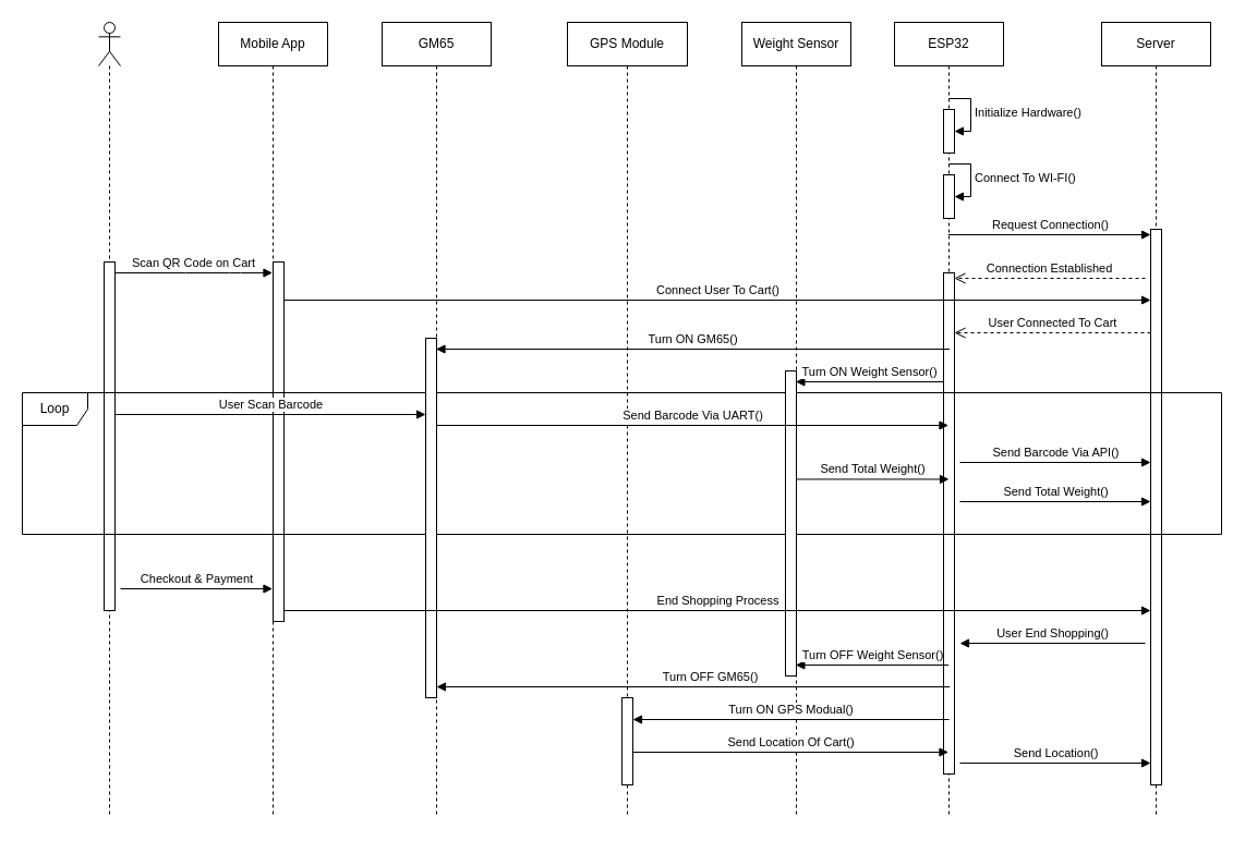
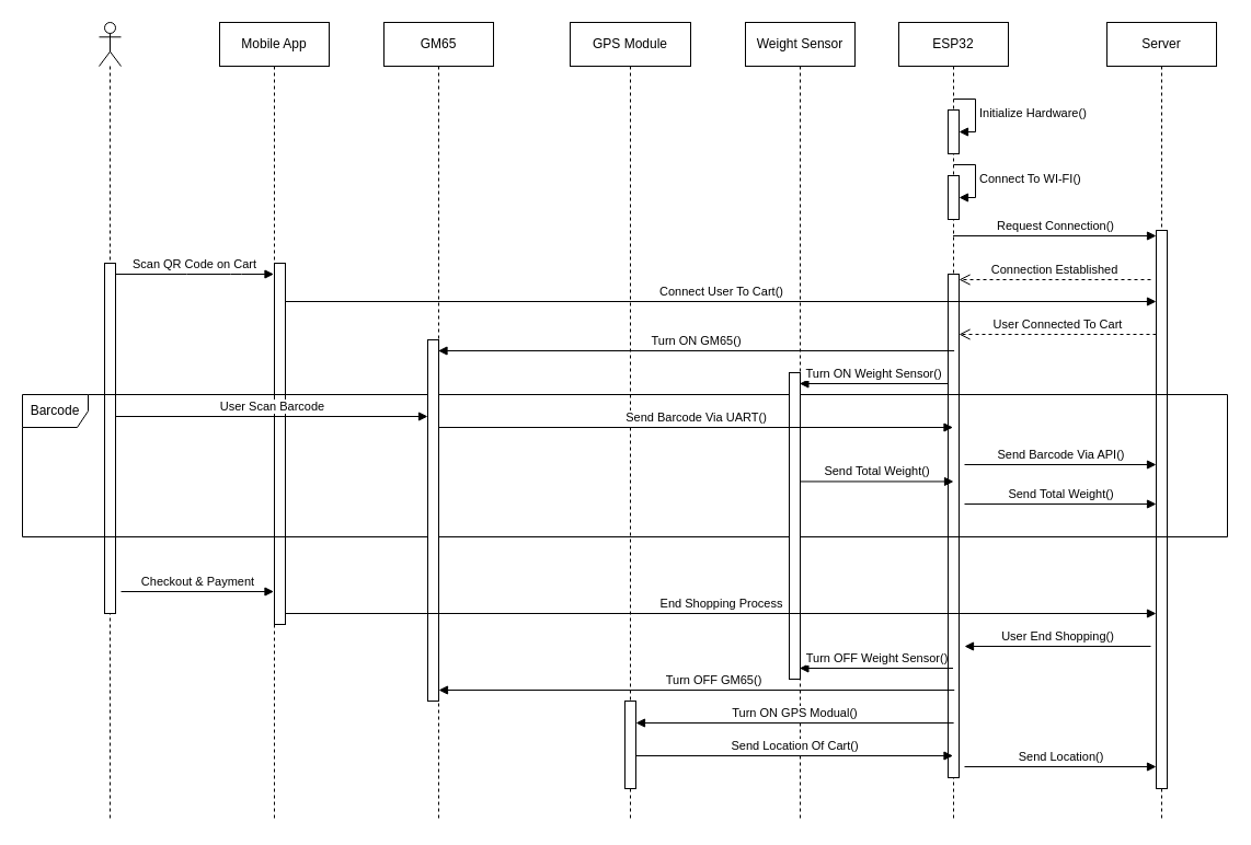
  <mxCell id="0" />
  <mxCell id="1" parent="0" />
  <mxCell id="2" value="Mobile App" style="shape=umlLifeline;perimeter=lifelinePerimeter;whiteSpace=wrap;html=1;container=0;dropTarget=0;collapsible=0;recursiveResize=0;outlineConnect=0;portConstraint=eastwest;newEdgeStyle={&quot;edgeStyle&quot;:&quot;elbowEdgeStyle&quot;,&quot;elbow&quot;:&quot;vertical&quot;,&quot;curved&quot;:0,&quot;rounded&quot;:0};" parent="1" vertex="1"><mxGeometry x="200" y="20" width="100" height="730" as="geometry" /></mxCell>
  <mxCell id="3" value="" style="html=1;points=[[0,0,0,0,5],[0,1,0,0,-5],[1,0,0,0,5],[1,1,0,0,-5]];perimeter=orthogonalPerimeter;outlineConnect=0;targetShapes=umlLifeline;portConstraint=eastwest;newEdgeStyle={&quot;curved&quot;:0,&quot;rounded&quot;:0};" parent="2" vertex="1"><mxGeometry x="50" y="220" width="10" height="330" as="geometry" /></mxCell>
  <mxCell id="4" value="Server" style="shape=umlLifeline;perimeter=lifelinePerimeter;whiteSpace=wrap;html=1;container=0;dropTarget=0;collapsible=0;recursiveResize=0;outlineConnect=0;portConstraint=eastwest;newEdgeStyle={&quot;edgeStyle&quot;:&quot;elbowEdgeStyle&quot;,&quot;elbow&quot;:&quot;vertical&quot;,&quot;curved&quot;:0,&quot;rounded&quot;:0};size=40;" parent="1" vertex="1"><mxGeometry x="1010" y="20" width="100" height="730" as="geometry" /></mxCell>
  <mxCell id="5" value="" style="html=1;points=[[0,0,0,0,5],[0,1,0,0,-5],[1,0,0,0,5],[1,1,0,0,-5]];perimeter=orthogonalPerimeter;outlineConnect=0;targetShapes=umlLifeline;portConstraint=eastwest;newEdgeStyle={&quot;curved&quot;:0,&quot;rounded&quot;:0};" parent="4" vertex="1"><mxGeometry x="45" y="190" width="10" height="510" as="geometry" /></mxCell>
  <mxCell id="6" value="" style="shape=umlLifeline;perimeter=lifelinePerimeter;whiteSpace=wrap;html=1;container=1;dropTarget=0;collapsible=0;recursiveResize=0;outlineConnect=0;portConstraint=eastwest;newEdgeStyle={&quot;curved&quot;:0,&quot;rounded&quot;:0};participant=umlActor;" parent="1" vertex="1"><mxGeometry x="90" y="20" width="20" height="730" as="geometry" /></mxCell>
  <mxCell id="7" value="" style="html=1;points=[[0,0,0,0,5],[0,1,0,0,-5],[1,0,0,0,5],[1,1,0,0,-5]];perimeter=orthogonalPerimeter;outlineConnect=0;targetShapes=umlLifeline;portConstraint=eastwest;newEdgeStyle={&quot;curved&quot;:0,&quot;rounded&quot;:0};" parent="6" vertex="1"><mxGeometry x="5" y="220" width="10" height="320" as="geometry" /></mxCell>
  <mxCell id="8" value="ESP32" style="shape=umlLifeline;perimeter=lifelinePerimeter;whiteSpace=wrap;html=1;container=0;dropTarget=0;collapsible=0;recursiveResize=0;outlineConnect=0;portConstraint=eastwest;newEdgeStyle={&quot;edgeStyle&quot;:&quot;elbowEdgeStyle&quot;,&quot;elbow&quot;:&quot;vertical&quot;,&quot;curved&quot;:0,&quot;rounded&quot;:0};" parent="1" vertex="1"><mxGeometry x="820" y="20" width="100" height="730" as="geometry" /></mxCell>
  <mxCell id="9" value="" style="html=1;points=[[0,0,0,0,5],[0,1,0,0,-5],[1,0,0,0,5],[1,1,0,0,-5]];perimeter=orthogonalPerimeter;outlineConnect=0;targetShapes=umlLifeline;portConstraint=eastwest;newEdgeStyle={&quot;curved&quot;:0,&quot;rounded&quot;:0};" parent="8" vertex="1"><mxGeometry x="45.0" y="80" width="10" height="40" as="geometry" /></mxCell>
  <mxCell id="10" value="Initialize Hardware()" style="html=1;align=left;spacingLeft=2;endArrow=block;rounded=0;edgeStyle=orthogonalEdgeStyle;curved=0;rounded=0;" parent="8" target="9" edge="1"><mxGeometry relative="1" as="geometry"><mxPoint x="50" y="70" as="sourcePoint" /><Array as="points"><mxPoint x="70" y="70" /><mxPoint x="70" y="100" /></Array></mxGeometry></mxCell>
  <mxCell id="11" value="" style="html=1;points=[[0,0,0,0,5],[0,1,0,0,-5],[1,0,0,0,5],[1,1,0,0,-5]];perimeter=orthogonalPerimeter;outlineConnect=0;targetShapes=umlLifeline;portConstraint=eastwest;newEdgeStyle={&quot;curved&quot;:0,&quot;rounded&quot;:0};" parent="8" vertex="1"><mxGeometry x="45" y="140" width="10" height="40" as="geometry" /></mxCell>
  <mxCell id="12" value="Connect To WI-FI()" style="html=1;align=left;spacingLeft=2;endArrow=block;rounded=0;edgeStyle=orthogonalEdgeStyle;curved=0;rounded=0;" parent="8" target="11" edge="1"><mxGeometry relative="1" as="geometry"><mxPoint x="50" y="130" as="sourcePoint" /><Array as="points"><mxPoint x="70" y="130" /><mxPoint x="70" y="160" /></Array></mxGeometry></mxCell>
  <mxCell id="13" value="" style="html=1;points=[[0,0,0,0,5],[0,1,0,0,-5],[1,0,0,0,5],[1,1,0,0,-5]];perimeter=orthogonalPerimeter;outlineConnect=0;targetShapes=umlLifeline;portConstraint=eastwest;newEdgeStyle={&quot;curved&quot;:0,&quot;rounded&quot;:0};" parent="8" vertex="1"><mxGeometry x="45" y="230" width="10" height="460" as="geometry" /></mxCell>
  <mxCell id="14" value="GM65" style="shape=umlLifeline;perimeter=lifelinePerimeter;whiteSpace=wrap;html=1;container=0;dropTarget=0;collapsible=0;recursiveResize=0;outlineConnect=0;portConstraint=eastwest;newEdgeStyle={&quot;edgeStyle&quot;:&quot;elbowEdgeStyle&quot;,&quot;elbow&quot;:&quot;vertical&quot;,&quot;curved&quot;:0,&quot;rounded&quot;:0};" parent="1" vertex="1"><mxGeometry x="350" y="20" width="100" height="730" as="geometry" /></mxCell>
  <mxCell id="15" value="Weight Sensor" style="shape=umlLifeline;perimeter=lifelinePerimeter;whiteSpace=wrap;html=1;container=0;dropTarget=0;collapsible=0;recursiveResize=0;outlineConnect=0;portConstraint=eastwest;newEdgeStyle={&quot;edgeStyle&quot;:&quot;elbowEdgeStyle&quot;,&quot;elbow&quot;:&quot;vertical&quot;,&quot;curved&quot;:0,&quot;rounded&quot;:0};" parent="1" vertex="1"><mxGeometry x="680" y="20" width="100" height="730" as="geometry" /></mxCell>
  <mxCell id="16" value="Request Connection()" style="html=1;verticalAlign=bottom;endArrow=block;curved=0;rounded=0;entryX=0;entryY=0;entryDx=0;entryDy=5;" parent="1" source="8" target="5" edge="1"><mxGeometry relative="1" as="geometry"><mxPoint x="890" y="215" as="sourcePoint" /></mxGeometry></mxCell>
  <mxCell id="17" value="Connection Established" style="html=1;verticalAlign=bottom;endArrow=open;dashed=1;endSize=8;curved=0;rounded=0;entryX=1;entryY=0;entryDx=0;entryDy=5;entryPerimeter=0;" parent="1" target="13" edge="1"><mxGeometry relative="1" as="geometry"><mxPoint x="880" y="260" as="targetPoint" /><mxPoint x="1050" y="255" as="sourcePoint" /></mxGeometry></mxCell>
  <mxCell id="18" value="GPS Module" style="shape=umlLifeline;perimeter=lifelinePerimeter;whiteSpace=wrap;html=1;container=0;dropTarget=0;collapsible=0;recursiveResize=0;outlineConnect=0;portConstraint=eastwest;newEdgeStyle={&quot;edgeStyle&quot;:&quot;elbowEdgeStyle&quot;,&quot;elbow&quot;:&quot;vertical&quot;,&quot;curved&quot;:0,&quot;rounded&quot;:0};" parent="1" vertex="1"><mxGeometry x="520" y="20" width="110" height="730" as="geometry" /></mxCell>
  <mxCell id="19" value="" style="html=1;points=[[0,0,0,0,5],[0,1,0,0,-5],[1,0,0,0,5],[1,1,0,0,-5]];perimeter=orthogonalPerimeter;outlineConnect=0;targetShapes=umlLifeline;portConstraint=eastwest;newEdgeStyle={&quot;curved&quot;:0,&quot;rounded&quot;:0};" parent="18" vertex="1"><mxGeometry x="50" y="620" width="10" height="80" as="geometry" /></mxCell>
  <mxCell id="20" value="Connect User To Cart()" style="html=1;verticalAlign=bottom;endArrow=block;curved=0;rounded=0;entryX=0;entryY=0;entryDx=0;entryDy=5;" parent="1" source="3" edge="1"><mxGeometry relative="1" as="geometry"><mxPoint x="249.389" y="275" as="sourcePoint" /><mxPoint x="1055" y="275" as="targetPoint" /></mxGeometry></mxCell>
  <mxCell id="21" value="Scan QR Code on Cart" style="html=1;verticalAlign=bottom;endArrow=block;curved=0;rounded=0;" parent="1" source="7" edge="1"><mxGeometry width="80" relative="1" as="geometry"><mxPoint x="110" y="250" as="sourcePoint" /><mxPoint x="249.5" y="250" as="targetPoint" /><Array as="points"><mxPoint x="170" y="250" /><mxPoint x="210" y="250" /><mxPoint x="220" y="250" /></Array></mxGeometry></mxCell>
  <mxCell id="22" value="Turn ON GM65()" style="html=1;verticalAlign=bottom;endArrow=block;curved=0;rounded=0;" parent="1" target="14" edge="1"><mxGeometry width="80" relative="1" as="geometry"><mxPoint x="870.61" y="320" as="sourcePoint" /><mxPoint x="779.999" y="320" as="targetPoint" /></mxGeometry></mxCell>
  <mxCell id="23" value="Turn ON Weight Sensor()" style="html=1;verticalAlign=bottom;endArrow=block;curved=0;rounded=0;" parent="1" edge="1" source="13"><mxGeometry width="80" relative="1" as="geometry"><mxPoint x="860" y="350" as="sourcePoint" /><mxPoint x="729.389" y="350" as="targetPoint" /></mxGeometry></mxCell>
  <mxCell id="24" value="User Scan Barcode" style="html=1;verticalAlign=bottom;endArrow=block;curved=0;rounded=0;" parent="1" edge="1"><mxGeometry width="80" relative="1" as="geometry"><mxPoint x="105" y="380" as="sourcePoint" /><mxPoint x="390" y="380" as="targetPoint" /></mxGeometry></mxCell>
  <mxCell id="25" value="Send Barcode Via API()" style="html=1;verticalAlign=bottom;endArrow=block;curved=0;rounded=0;" parent="1" target="5" edge="1"><mxGeometry width="80" relative="1" as="geometry"><mxPoint x="880" y="424" as="sourcePoint" /><mxPoint x="1050" y="424" as="targetPoint" /></mxGeometry></mxCell>
  <mxCell id="26" value="Send Total Weight()" style="html=1;verticalAlign=bottom;endArrow=block;curved=0;rounded=0;" parent="1" edge="1"><mxGeometry width="80" relative="1" as="geometry"><mxPoint x="730" y="439.44" as="sourcePoint" /><mxPoint x="870" y="439.44" as="targetPoint" /></mxGeometry></mxCell>
  <mxCell id="27" value="Send Total Weight()" style="html=1;verticalAlign=bottom;endArrow=block;curved=0;rounded=0;" parent="1" target="5" edge="1"><mxGeometry width="80" relative="1" as="geometry"><mxPoint x="880" y="460" as="sourcePoint" /><mxPoint x="1050" y="459" as="targetPoint" /></mxGeometry></mxCell>
- <mxCell id="28" value="Loop" style="shape=umlFrame;whiteSpace=wrap;html=1;pointerEvents=0;" parent="1" vertex="1"><mxGeometry x="20" y="360" width="1100" height="130" as="geometry" /></mxCell>
+ <mxCell id="28" value="Barcode" style="shape=umlFrame;whiteSpace=wrap;html=1;pointerEvents=0;" parent="1" vertex="1"><mxGeometry x="20" y="360" width="1100" height="130" as="geometry" /></mxCell>
  <mxCell id="29" value="Checkout &amp;amp; Payment" style="html=1;verticalAlign=bottom;endArrow=block;curved=0;rounded=0;" parent="1" target="2" edge="1"><mxGeometry width="80" relative="1" as="geometry"><mxPoint x="110" y="540" as="sourcePoint" /><mxPoint x="180" y="539" as="targetPoint" /></mxGeometry></mxCell>
  <mxCell id="30" value="User End Shopping()" style="html=1;verticalAlign=bottom;endArrow=block;curved=0;rounded=0;" parent="1" edge="1"><mxGeometry x="-0.003" width="80" relative="1" as="geometry"><mxPoint x="1050" y="590" as="sourcePoint" /><mxPoint x="880" y="590" as="targetPoint" /><mxPoint as="offset" /></mxGeometry></mxCell>
  <mxCell id="31" value="Turn OFF Weight Sensor()" style="html=1;verticalAlign=bottom;endArrow=block;curved=0;rounded=0;" parent="1" edge="1"><mxGeometry width="80" relative="1" as="geometry"><mxPoint x="869.5" y="610" as="sourcePoint" /><mxPoint x="729.389" y="610" as="targetPoint" /></mxGeometry></mxCell>
  <mxCell id="32" value="Turn OFF GM65()" style="html=1;verticalAlign=bottom;endArrow=block;curved=0;rounded=0;" parent="1" edge="1"><mxGeometry x="-0.065" width="80" relative="1" as="geometry"><mxPoint x="870.72" y="630" as="sourcePoint" /><mxPoint x="399.999" y="630" as="targetPoint" /><mxPoint as="offset" /></mxGeometry></mxCell>
  <mxCell id="33" value="Turn ON GPS Modual()" style="html=1;verticalAlign=bottom;endArrow=block;curved=0;rounded=0;" parent="1" edge="1"><mxGeometry width="80" relative="1" as="geometry"><mxPoint x="870.11" y="660" as="sourcePoint" /><mxPoint x="580" y="660" as="targetPoint" /></mxGeometry></mxCell>
  <mxCell id="34" value="Send Location()" style="html=1;verticalAlign=bottom;endArrow=block;curved=0;rounded=0;" parent="1" edge="1"><mxGeometry width="80" relative="1" as="geometry"><mxPoint x="880" y="700" as="sourcePoint" /><mxPoint x="1055" y="700" as="targetPoint" /></mxGeometry></mxCell>
  <mxCell id="35" value="Send Location Of Cart()" style="html=1;verticalAlign=bottom;endArrow=block;curved=0;rounded=0;" parent="1" target="8" edge="1"><mxGeometry width="80" relative="1" as="geometry"><mxPoint x="580" y="690" as="sourcePoint" /><mxPoint x="650" y="690" as="targetPoint" /></mxGeometry></mxCell>
  <mxCell id="36" value="" style="html=1;points=[[0,0,0,0,5],[0,1,0,0,-5],[1,0,0,0,5],[1,1,0,0,-5]];perimeter=orthogonalPerimeter;outlineConnect=0;targetShapes=umlLifeline;portConstraint=eastwest;newEdgeStyle={&quot;curved&quot;:0,&quot;rounded&quot;:0};" parent="1" vertex="1"><mxGeometry x="390" y="310" width="10" height="330" as="geometry" /></mxCell>
  <mxCell id="37" value="" style="html=1;points=[[0,0,0,0,5],[0,1,0,0,-5],[1,0,0,0,5],[1,1,0,0,-5]];perimeter=orthogonalPerimeter;outlineConnect=0;targetShapes=umlLifeline;portConstraint=eastwest;newEdgeStyle={&quot;curved&quot;:0,&quot;rounded&quot;:0};" parent="1" vertex="1"><mxGeometry x="720" y="340" width="10" height="280" as="geometry" /></mxCell>
  <mxCell id="38" value="User Connected To Cart" style="html=1;verticalAlign=bottom;endArrow=open;dashed=1;endSize=8;curved=0;rounded=0;exitX=0;exitY=1;exitDx=0;exitDy=-5;" parent="1" target="13" edge="1"><mxGeometry relative="1" as="geometry"><mxPoint x="880" y="305" as="targetPoint" /><mxPoint x="1055" y="305" as="sourcePoint" /></mxGeometry></mxCell>
  <mxCell id="39" value="Send Barcode Via UART()" style="html=1;verticalAlign=bottom;endArrow=block;curved=0;rounded=0;" parent="1" edge="1"><mxGeometry width="80" relative="1" as="geometry"><mxPoint x="400" y="390" as="sourcePoint" /><mxPoint x="869.5" y="390" as="targetPoint" /></mxGeometry></mxCell>
  <mxCell id="40" value="End Shopping Process" style="html=1;verticalAlign=bottom;endArrow=block;curved=0;rounded=0;" parent="1" target="5" edge="1"><mxGeometry width="80" relative="1" as="geometry"><mxPoint x="260" y="560" as="sourcePoint" /><mxPoint x="1050" y="560" as="targetPoint" /></mxGeometry></mxCell>
